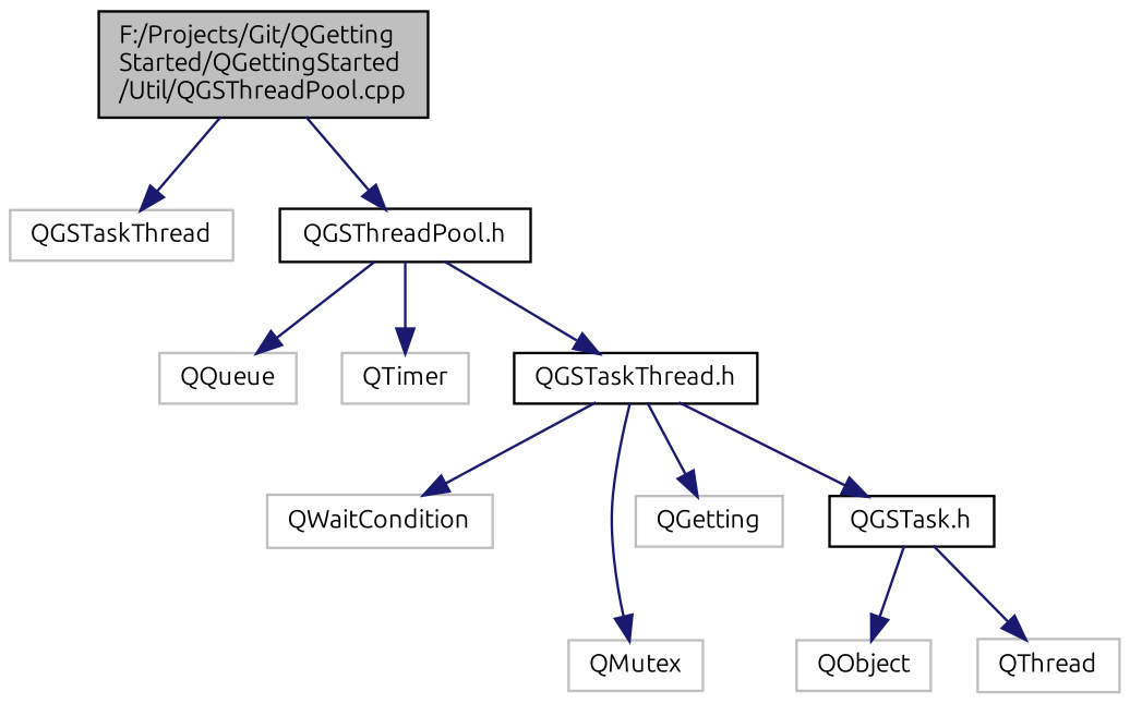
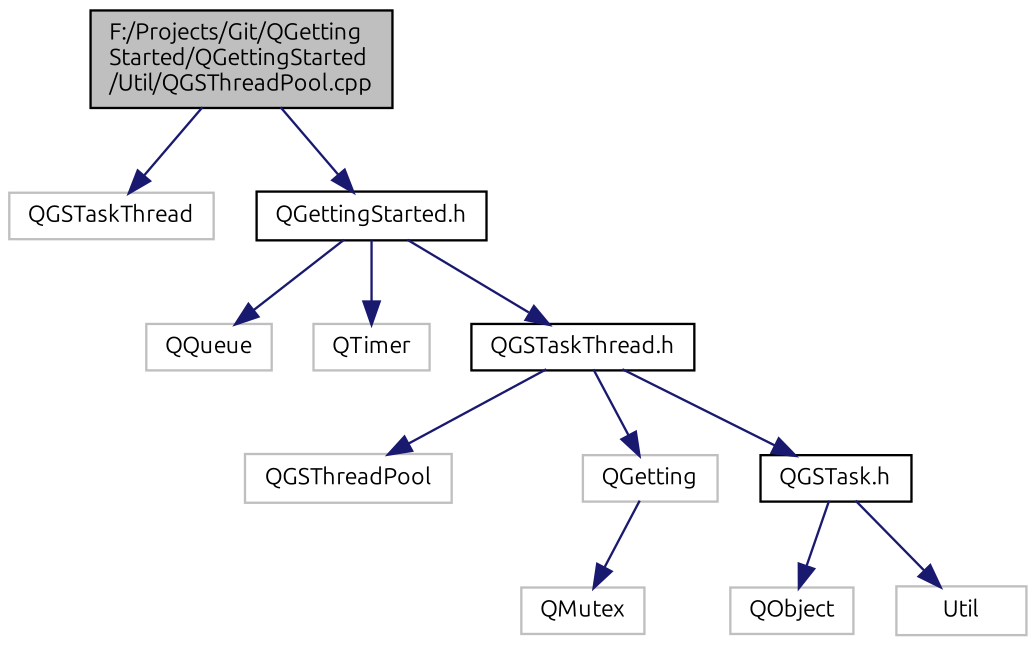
  digraph {
    fontname=Ubuntu
    node [color=grey75 fillcolor=white fontname=Ubuntu fontsize=10 shape=record style=filled]
    edge [color=midnightblue fontname=Ubuntu fontsize=10 labelfontname=Helvetica labelfontsize=10 style=solid]
    n1 [color=black fillcolor=grey75 fontcolor=black height=0.2 label="F:/Projects/Git/QGetting\lStarted/QGettingStarted\l/Util/QGSThreadPool.cpp" width=0.4]
    n2 [height=0.2 label=QGSTaskThread width=0.4]
-   n3 [color=black height=0.2 label="QGSThreadPool.h" width=0.4]
+   n3 [color=black height=0.2 label="QGettingStarted.h" width=0.4]
    n4 [height=0.2 label=QQueue width=0.4]
    n5 [height=0.2 label=QTimer width=0.4]
    n6 [color=black height=0.2 label="QGSTaskThread.h" width=0.4]
-   n7 [height=0.2 label=QWaitCondition width=0.4]
+   n7 [height=0.2 label=QGSThreadPool width=0.4]
    n8 [height=0.2 label=QMutex width=0.4]
    n9 [height=0.2 label=QGetting width=0.4]
    n10 [color=black height=0.2 label="QGSTask.h" width=0.4]
    n11 [height=0.2 label=QObject width=0.4]
-   n12 [height=0.2 label=QThread width=0.4]
+   n12 [height=0.2 label=Util width=0.4]
    n1 -> n2
    n1 -> n3
    n3 -> n4
    n3 -> n5
    n3 -> n6
    n6 -> n7
-   n6 -> n8
+   n9 -> n8
    n6 -> n9
    n6 -> n10
    n10 -> n11
    n10 -> n12
  }
